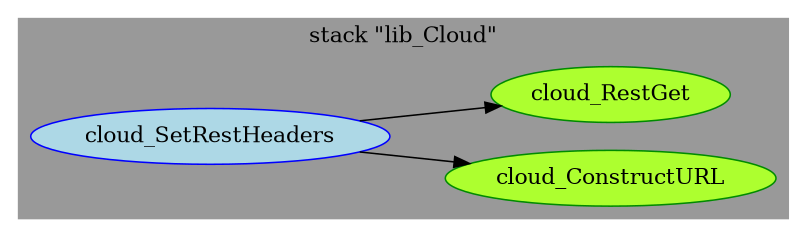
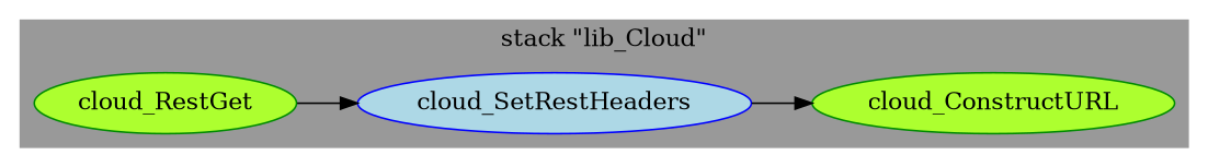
  digraph {
    clusterrank=true
    rankdir=LR
    node [color=Green4 fillcolor=GreenYellow style=filled]
    n1 [label=cloud_ConstructURL]
    n2 [label=cloud_RestGet]
    n3 [color=Blue fillcolor=LightBlue label=cloud_SetRestHeaders]
    subgraph sub_1 {
      n1
      n2
    }
    subgraph sub_2 {
      n3
    }
    subgraph cluster_3 {
      color=grey60
      fillcolor=grey60
      label="stack \"lib_Cloud\""
      style=filled
      n1
      n2
      n3
    }
-   n3 -> n2
+   n2 -> n3
    n3 -> n1
  }
